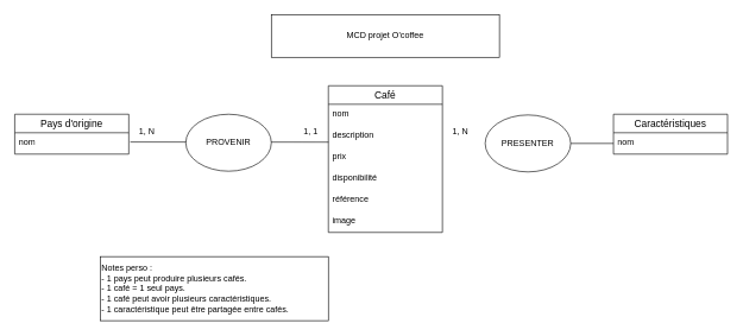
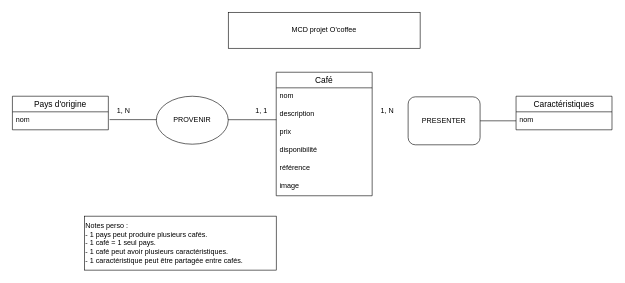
  <mxCell id="0" />
  <mxCell id="1" parent="0" />
  <mxCell id="2" value="Café" style="swimlane;fontStyle=0;childLayout=stackLayout;horizontal=1;startSize=26;horizontalStack=0;resizeParent=1;resizeParentMax=0;resizeLast=0;collapsible=1;marginBottom=0;align=center;fontSize=14;" vertex="1" parent="1"><mxGeometry x="460" y="120" width="160" height="206" as="geometry" /></mxCell>
  <mxCell id="3" value="nom" style="text;strokeColor=none;fillColor=none;spacingLeft=4;spacingRight=4;overflow=hidden;rotatable=0;points=[[0,0.5],[1,0.5]];portConstraint=eastwest;fontSize=12;whiteSpace=wrap;html=1;" vertex="1" parent="2"><mxGeometry y="26" width="160" height="30" as="geometry" /></mxCell>
  <mxCell id="4" value="description" style="text;strokeColor=none;fillColor=none;spacingLeft=4;spacingRight=4;overflow=hidden;rotatable=0;points=[[0,0.5],[1,0.5]];portConstraint=eastwest;fontSize=12;whiteSpace=wrap;html=1;" vertex="1" parent="2"><mxGeometry y="56" width="160" height="30" as="geometry" /></mxCell>
  <mxCell id="5" value="prix" style="text;strokeColor=none;fillColor=none;spacingLeft=4;spacingRight=4;overflow=hidden;rotatable=0;points=[[0,0.5],[1,0.5]];portConstraint=eastwest;fontSize=12;whiteSpace=wrap;html=1;" vertex="1" parent="2"><mxGeometry y="86" width="160" height="30" as="geometry" /></mxCell>
  <mxCell id="6" value="disponibilité" style="text;strokeColor=none;fillColor=none;spacingLeft=4;spacingRight=4;overflow=hidden;rotatable=0;points=[[0,0.5],[1,0.5]];portConstraint=eastwest;fontSize=12;whiteSpace=wrap;html=1;" vertex="1" parent="2"><mxGeometry y="116" width="160" height="30" as="geometry" /></mxCell>
  <mxCell id="7" value="référence" style="text;strokeColor=none;fillColor=none;spacingLeft=4;spacingRight=4;overflow=hidden;rotatable=0;points=[[0,0.5],[1,0.5]];portConstraint=eastwest;fontSize=12;whiteSpace=wrap;html=1;" vertex="1" parent="2"><mxGeometry y="146" width="160" height="30" as="geometry" /></mxCell>
  <mxCell id="8" value="image" style="text;strokeColor=none;fillColor=none;spacingLeft=4;spacingRight=4;overflow=hidden;rotatable=0;points=[[0,0.5],[1,0.5]];portConstraint=eastwest;fontSize=12;whiteSpace=wrap;html=1;" vertex="1" parent="2"><mxGeometry y="176" width="160" height="30" as="geometry" /></mxCell>
  <mxCell id="9" value="Pays d'origine" style="swimlane;fontStyle=0;childLayout=stackLayout;horizontal=1;startSize=26;horizontalStack=0;resizeParent=1;resizeParentMax=0;resizeLast=0;collapsible=1;marginBottom=0;align=center;fontSize=14;" vertex="1" parent="1"><mxGeometry x="20" y="160" width="160" height="56" as="geometry" /></mxCell>
  <mxCell id="10" value="nom" style="text;strokeColor=none;fillColor=none;spacingLeft=4;spacingRight=4;overflow=hidden;rotatable=0;points=[[0,0.5],[1,0.5]];portConstraint=eastwest;fontSize=12;whiteSpace=wrap;html=1;" vertex="1" parent="9"><mxGeometry y="26" width="160" height="30" as="geometry" /></mxCell>
  <mxCell id="11" value="Caractéristiques" style="swimlane;fontStyle=0;childLayout=stackLayout;horizontal=1;startSize=26;horizontalStack=0;resizeParent=1;resizeParentMax=0;resizeLast=0;collapsible=1;marginBottom=0;align=center;fontSize=14;" vertex="1" parent="1"><mxGeometry x="860" y="160" width="160" height="56" as="geometry" /></mxCell>
  <mxCell id="12" value="nom&amp;nbsp;" style="text;strokeColor=none;fillColor=none;spacingLeft=4;spacingRight=4;overflow=hidden;rotatable=0;points=[[0,0.5],[1,0.5]];portConstraint=eastwest;fontSize=12;whiteSpace=wrap;html=1;" vertex="1" parent="11"><mxGeometry y="26" width="160" height="30" as="geometry" /></mxCell>
  <mxCell id="13" value="" style="endArrow=none;html=1;entryX=0;entryY=0.5;entryDx=0;entryDy=0;exitX=1;exitY=0.5;exitDx=0;exitDy=0;" edge="1" parent="1" source="21" target="12"><mxGeometry width="50" height="50" relative="1" as="geometry"><mxPoint x="530" y="410" as="sourcePoint" /><mxPoint x="580" y="360" as="targetPoint" /></mxGeometry></mxCell>
  <mxCell id="14" value="" style="endArrow=none;html=1;entryX=0.001;entryY=0.773;entryDx=0;entryDy=0;entryPerimeter=0;exitX=1.013;exitY=0.433;exitDx=0;exitDy=0;exitPerimeter=0;" edge="1" parent="1" source="10" target="4"><mxGeometry width="50" height="50" relative="1" as="geometry"><mxPoint x="330" y="210" as="sourcePoint" /><mxPoint x="580" y="360" as="targetPoint" /></mxGeometry></mxCell>
  <mxCell id="15" value="MCD projet O'coffee" style="rounded=0;whiteSpace=wrap;html=1;" vertex="1" parent="1"><mxGeometry x="380" y="20" width="320" height="60" as="geometry" /></mxCell>
  <mxCell id="16" value="1, 1" style="text;html=1;align=center;verticalAlign=middle;resizable=0;points=[];autosize=1;strokeColor=none;fillColor=none;" vertex="1" parent="1"><mxGeometry x="415" y="170" width="40" height="30" as="geometry" /></mxCell>
  <mxCell id="17" value="1, N" style="text;html=1;align=center;verticalAlign=middle;resizable=0;points=[];autosize=1;strokeColor=none;fillColor=none;" vertex="1" parent="1"><mxGeometry x="180" y="170" width="50" height="30" as="geometry" /></mxCell>
  <mxCell id="18" value="1, N" style="text;html=1;align=center;verticalAlign=middle;resizable=0;points=[];autosize=1;strokeColor=none;fillColor=none;" vertex="1" parent="1"><mxGeometry x="620" y="170" width="50" height="30" as="geometry" /></mxCell>
  <mxCell id="19" value="&lt;div&gt;&lt;font color=&quot;#000000&quot;&gt;Notes perso :&lt;/font&gt;&lt;/div&gt;&lt;div&gt;&lt;font color=&quot;#000000&quot;&gt;- 1 pays peut produire plusieurs cafés.&lt;/font&gt;&lt;/div&gt;&lt;div&gt;&lt;font color=&quot;#000000&quot;&gt;- 1 café = 1 seul pays.&lt;/font&gt;&lt;/div&gt;&lt;div&gt;&lt;font color=&quot;#000000&quot;&gt;- 1 café peut avoir plusieurs caractéristiques.&lt;/font&gt;&lt;/div&gt;&lt;div&gt;&lt;font color=&quot;#000000&quot;&gt;- 1 caractéristique peut être partagée entre cafés.&lt;/font&gt;&lt;/div&gt;" style="rounded=0;whiteSpace=wrap;html=1;align=left;" vertex="1" parent="1"><mxGeometry y="360" width="320" height="90" as="geometry" x="140" /></mxCell>
  <mxCell id="20" value="PROVENIR" style="ellipse;whiteSpace=wrap;html=1;" vertex="1" parent="1"><mxGeometry x="260" y="160" width="120" height="80" as="geometry" /></mxCell>
- <mxCell id="21" value="PRESENTER" style="ellipse;whiteSpace=wrap;html=1;" vertex="1" parent="1"><mxGeometry x="680" y="161" width="120" height="80" as="geometry" /></mxCell>
+ <mxCell id="21" value="PRESENTER" style="whiteSpace=wrap;html=1;rounded=1;" vertex="1" parent="1"><mxGeometry x="680" y="161" width="120" height="80" as="geometry" /></mxCell>
